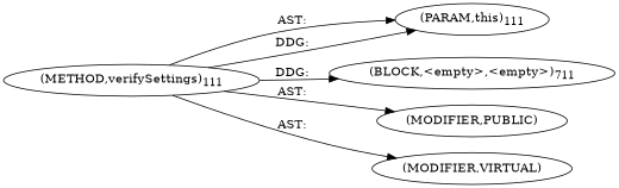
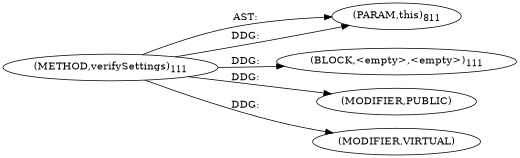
  digraph {
    rankdir=LR
    n1 [label=<(METHOD,verifySettings)<SUB>111</SUB>>]
-   n2 [label=<(PARAM,this)<SUB>111</SUB>>]
-   n3 [label=<(BLOCK,&lt;empty&gt;,&lt;empty&gt;)<SUB>711</SUB>>]
+   n2 [label=<(PARAM,this)<SUB>811</SUB>>]
+   n3 [label=<(BLOCK,&lt;empty&gt;,&lt;empty&gt;)<SUB>111</SUB>>]
    n4 [label=<(MODIFIER,PUBLIC)>]
    n5 [label=<(MODIFIER,VIRTUAL)>]
    n1 -> n2 [label="AST: "]
    n1 -> n2 [label="DDG: "]
    n1 -> n3 [label="DDG: "]
-   n1 -> n4 [label="AST: "]
-   n1 -> n5 [label="AST: "]
+   n1 -> n4 [label="DDG: "]
+   n1 -> n5 [label="DDG: "]
  }
